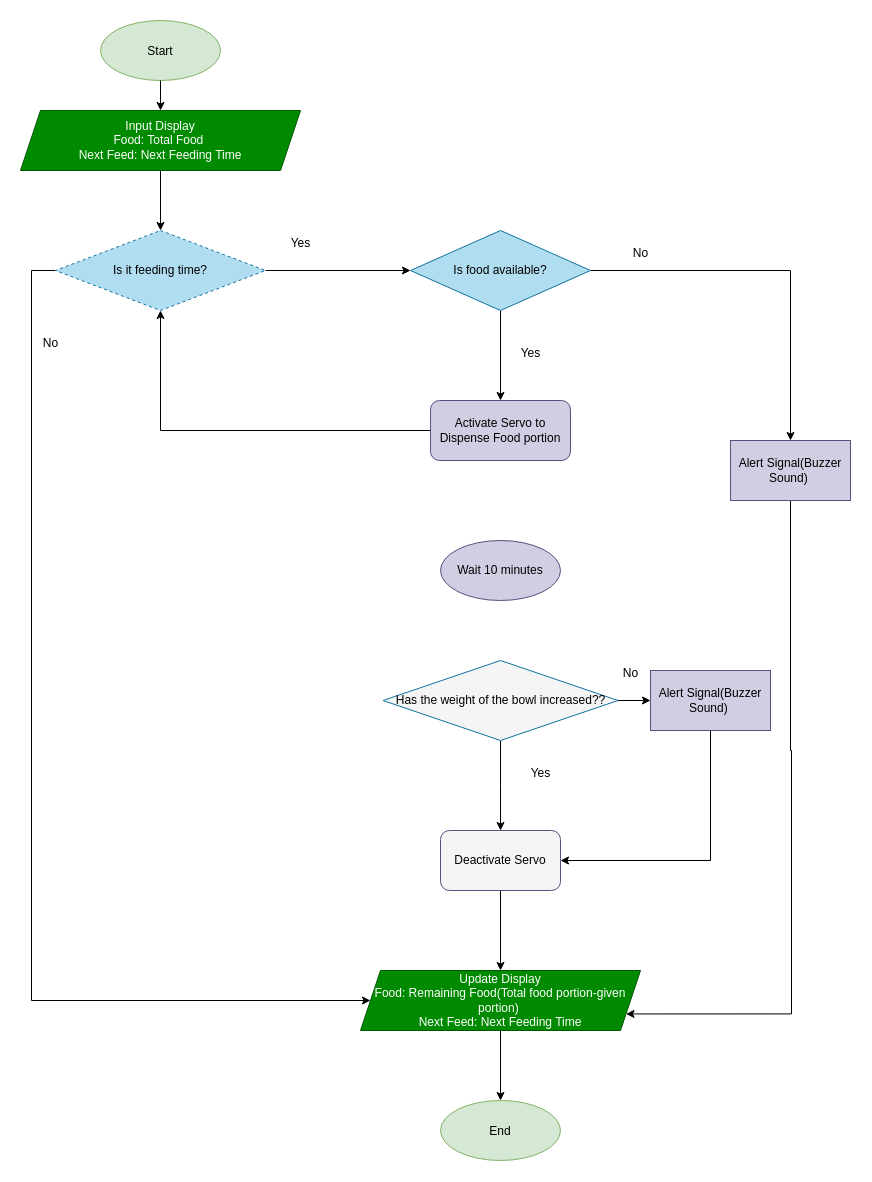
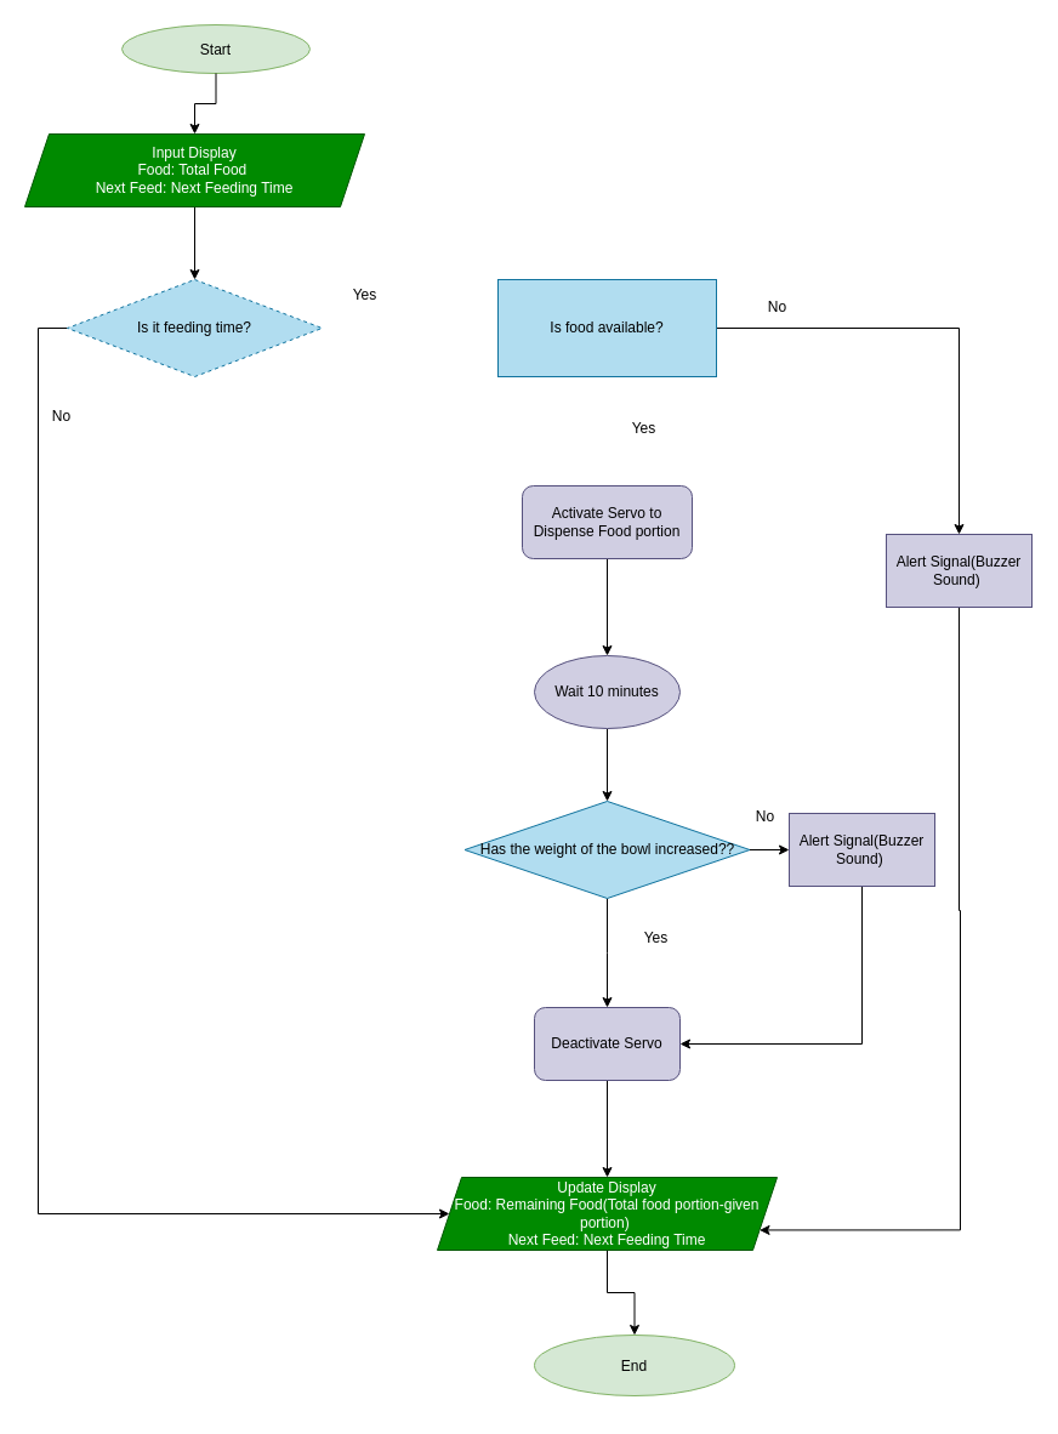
  <mxCell id="0" />
  <mxCell id="1" parent="0" />
  <mxCell id="2" value="" style="edgeStyle=orthogonalEdgeStyle;rounded=0;orthogonalLoop=1;jettySize=auto;html=1;" edge="1" parent="1" source="34" target="6"><mxGeometry relative="1" as="geometry" /></mxCell>
- <mxCell id="3" value="Start" style="shape=ellipse;fillColor=#d5e8d4;strokeColor=#82b366;" vertex="1" parent="1"><mxGeometry x="100" y="20" width="120" height="60" as="geometry" /></mxCell>
- <mxCell id="4" value="" style="edgeStyle=orthogonalEdgeStyle;rounded=0;orthogonalLoop=1;jettySize=auto;html=1;" edge="1" parent="1" source="6" target="9"><mxGeometry relative="1" as="geometry" /></mxCell>
+ <mxCell id="3" value="Start" style="shape=ellipse;fillColor=#d5e8d4;strokeColor=#82b366;" vertex="1" parent="1"><mxGeometry x="100" y="20" width="155" height="40" as="geometry" /></mxCell>
  <mxCell id="5" style="edgeStyle=orthogonalEdgeStyle;rounded=0;orthogonalLoop=1;jettySize=auto;html=1;entryX=0;entryY=0.5;entryDx=0;entryDy=0;" edge="1" parent="1" source="6" target="22"><mxGeometry relative="1" as="geometry"><mxPoint x="30" y="1000" as="targetPoint" /><Array as="points"><mxPoint x="31" y="270" /><mxPoint x="31" y="1000" /></Array></mxGeometry></mxCell>
  <mxCell id="6" value="Is it feeding time?" style="rhombus;whiteSpace=wrap;html=1;fillColor=#b1ddf0;strokeColor=#10739e;dashed=1;" vertex="1" parent="1"><mxGeometry x="55" y="230" width="210" height="80" as="geometry" /></mxCell>
- <mxCell id="7" value="" style="edgeStyle=orthogonalEdgeStyle;rounded=0;orthogonalLoop=1;jettySize=auto;html=1;" edge="1" parent="1" source="9" target="11"><mxGeometry relative="1" as="geometry" /></mxCell>
  <mxCell id="8" value="" style="edgeStyle=orthogonalEdgeStyle;rounded=0;orthogonalLoop=1;jettySize=auto;html=1;" edge="1" parent="1" source="9" target="24"><mxGeometry relative="1" as="geometry" /></mxCell>
- <mxCell id="9" value="Is food available?" style="rhombus;whiteSpace=wrap;html=1;fillColor=#b1ddf0;strokeColor=#10739e;" vertex="1" parent="1"><mxGeometry x="410" y="230" width="180" height="80" as="geometry" /></mxCell>
- <mxCell id="10" value="" style="edgeStyle=orthogonalEdgeStyle;rounded=0;orthogonalLoop=1;jettySize=auto;html=1;" edge="1" parent="1" source="11" target="6"><mxGeometry relative="1" as="geometry" /></mxCell>
+ <mxCell id="9" value="Is food available?" style="whiteSpace=wrap;html=1;fillColor=#b1ddf0;strokeColor=#10739e;rounded=0;" vertex="1" parent="1"><mxGeometry x="410" y="230" width="180" height="80" as="geometry" /></mxCell>
+ <mxCell id="10" value="" style="edgeStyle=orthogonalEdgeStyle;rounded=0;orthogonalLoop=1;jettySize=auto;html=1;" edge="1" parent="1" source="11" target="16"><mxGeometry relative="1" as="geometry" /></mxCell>
  <mxCell id="11" value="Activate Servo to Dispense Food portion" style="whiteSpace=wrap;html=1;fillColor=#d0cee2;strokeColor=#56517e;rounded=1;" vertex="1" parent="1"><mxGeometry x="430" y="400" width="140" height="60" as="geometry" /></mxCell>
  <mxCell id="12" value="" style="edgeStyle=orthogonalEdgeStyle;rounded=0;orthogonalLoop=1;jettySize=auto;html=1;" edge="1" parent="1" source="14"><mxGeometry relative="1" as="geometry"><mxPoint x="500" y="830" as="targetPoint" /></mxGeometry></mxCell>
  <mxCell id="13" style="edgeStyle=orthogonalEdgeStyle;rounded=0;orthogonalLoop=1;jettySize=auto;html=1;exitX=1;exitY=0.5;exitDx=0;exitDy=0;entryX=0;entryY=0.5;entryDx=0;entryDy=0;" edge="1" parent="1" source="14" target="26"><mxGeometry relative="1" as="geometry" /></mxCell>
- <mxCell id="14" value="Has the weight of the bowl increased??" style="rhombus;whiteSpace=wrap;html=1;fillColor=#f5f5f5;strokeColor=#10739e;" vertex="1" parent="1"><mxGeometry x="382.5" y="660" width="235" height="80" as="geometry" /></mxCell>
+ <mxCell id="14" value="Has the weight of the bowl increased??" style="rhombus;whiteSpace=wrap;html=1;fillColor=#b1ddf0;strokeColor=#10739e;" vertex="1" parent="1"><mxGeometry x="382.5" y="660" width="235" height="80" as="geometry" /></mxCell>
+ <mxCell id="15" value="" style="edgeStyle=orthogonalEdgeStyle;rounded=0;orthogonalLoop=1;jettySize=auto;html=1;" edge="1" parent="1" source="16" target="14"><mxGeometry relative="1" as="geometry" /></mxCell>
  <mxCell id="16" value="Wait 10 minutes" style="ellipse;whiteSpace=wrap;html=1;fillColor=#d0cee2;strokeColor=#56517e;" vertex="1" parent="1"><mxGeometry x="440" y="540" width="120" height="60" as="geometry" /></mxCell>
  <mxCell id="17" value="" style="edgeStyle=orthogonalEdgeStyle;rounded=0;orthogonalLoop=1;jettySize=auto;html=1;" edge="1" parent="1" target="19"><mxGeometry relative="1" as="geometry"><mxPoint x="500" y="890" as="sourcePoint" /></mxGeometry></mxCell>
  <mxCell id="18" value="" style="edgeStyle=orthogonalEdgeStyle;rounded=0;orthogonalLoop=1;jettySize=auto;html=1;" edge="1" parent="1" source="19" target="22"><mxGeometry relative="1" as="geometry" /></mxCell>
- <mxCell id="19" value="Deactivate Servo" style="rounded=1;whiteSpace=wrap;html=1;fillColor=#f5f5f5;strokeColor=#56517e;" vertex="1" parent="1"><mxGeometry x="440" y="830" width="120" height="60" as="geometry" /></mxCell>
- <mxCell id="20" value="End" style="shape=ellipse;fillColor=#d5e8d4;strokeColor=#82b366;" vertex="1" parent="1"><mxGeometry x="440" y="1100" width="120" height="60" as="geometry" /></mxCell>
+ <mxCell id="19" value="Deactivate Servo" style="rounded=1;whiteSpace=wrap;html=1;fillColor=#d0cee2;strokeColor=#56517e;" vertex="1" parent="1"><mxGeometry x="440" y="830" width="120" height="60" as="geometry" /></mxCell>
+ <mxCell id="20" value="End" style="shape=ellipse;fillColor=#d5e8d4;strokeColor=#82b366;" vertex="1" parent="1"><mxGeometry x="440" y="1100" width="165" height="50" as="geometry" /></mxCell>
  <mxCell id="21" value="" style="edgeStyle=orthogonalEdgeStyle;rounded=0;orthogonalLoop=1;jettySize=auto;html=1;" edge="1" parent="1" source="22" target="20"><mxGeometry relative="1" as="geometry" /></mxCell>
  <mxCell id="22" value="Update Display&lt;br&gt;Food: Remaining Food(Total food portion-given portion)&amp;nbsp;&lt;br&gt;Next Feed: Next Feeding Time" style="shape=parallelogram;perimeter=parallelogramPerimeter;whiteSpace=wrap;html=1;fixedSize=1;fillColor=#008a00;strokeColor=#005700;fontColor=#ffffff;" vertex="1" parent="1"><mxGeometry x="360" y="970" width="280" height="60" as="geometry" /></mxCell>
  <mxCell id="23" style="edgeStyle=orthogonalEdgeStyle;rounded=0;orthogonalLoop=1;jettySize=auto;html=1;entryX=1;entryY=0.75;entryDx=0;entryDy=0;" edge="1" parent="1" source="24" target="22"><mxGeometry relative="1" as="geometry"><mxPoint x="790" y="1000" as="targetPoint" /><Array as="points"><mxPoint x="790" y="750" /><mxPoint x="791" y="750" /><mxPoint x="791" y="1013" /></Array></mxGeometry></mxCell>
  <mxCell id="24" value="Alert Signal(Buzzer Sound)&amp;nbsp;" style="whiteSpace=wrap;html=1;fillColor=#d0cee2;strokeColor=#56517e;" vertex="1" parent="1"><mxGeometry x="730" y="440" width="120" height="60" as="geometry" /></mxCell>
  <mxCell id="25" style="edgeStyle=orthogonalEdgeStyle;rounded=0;orthogonalLoop=1;jettySize=auto;html=1;entryX=1;entryY=0.5;entryDx=0;entryDy=0;" edge="1" parent="1" source="26" target="19"><mxGeometry relative="1" as="geometry"><mxPoint x="710" y="860" as="targetPoint" /><Array as="points"><mxPoint x="710" y="860" /></Array></mxGeometry></mxCell>
  <mxCell id="26" value="Alert Signal(Buzzer Sound)&amp;nbsp;" style="whiteSpace=wrap;html=1;fillColor=#d0cee2;strokeColor=#56517e;" vertex="1" parent="1"><mxGeometry x="650" y="670" width="120" height="60" as="geometry" /></mxCell>
  <mxCell id="27" value="Yes" style="text;html=1;align=center;verticalAlign=middle;resizable=0;points=[];autosize=1;strokeColor=none;fillColor=none;" vertex="1" parent="1"><mxGeometry x="280" y="228" width="40" height="30" as="geometry" /></mxCell>
  <mxCell id="28" value="No" style="text;html=1;align=center;verticalAlign=middle;resizable=0;points=[];autosize=1;strokeColor=none;fillColor=none;" vertex="1" parent="1"><mxGeometry x="30" y="328" width="40" height="30" as="geometry" /></mxCell>
  <mxCell id="29" value="No" style="text;html=1;align=center;verticalAlign=middle;resizable=0;points=[];autosize=1;strokeColor=none;fillColor=none;" vertex="1" parent="1"><mxGeometry x="620" y="238" width="40" height="30" as="geometry" /></mxCell>
  <mxCell id="30" value="Yes" style="text;html=1;align=center;verticalAlign=middle;resizable=0;points=[];autosize=1;strokeColor=none;fillColor=none;" vertex="1" parent="1"><mxGeometry x="510" y="338" width="40" height="30" as="geometry" /></mxCell>
  <mxCell id="31" value="No" style="text;html=1;align=center;verticalAlign=middle;resizable=0;points=[];autosize=1;strokeColor=none;fillColor=none;" vertex="1" parent="1"><mxGeometry x="610" y="658" width="40" height="30" as="geometry" /></mxCell>
  <mxCell id="32" value="Yes" style="text;html=1;align=center;verticalAlign=middle;resizable=0;points=[];autosize=1;strokeColor=none;fillColor=none;" vertex="1" parent="1"><mxGeometry x="520" y="758" width="40" height="30" as="geometry" /></mxCell>
  <mxCell id="33" value="" style="edgeStyle=orthogonalEdgeStyle;rounded=0;orthogonalLoop=1;jettySize=auto;html=1;" edge="1" parent="1" source="3" target="34"><mxGeometry relative="1" as="geometry"><mxPoint x="160" y="80" as="sourcePoint" /><mxPoint x="160" y="230" as="targetPoint" /></mxGeometry></mxCell>
  <mxCell id="34" value="Input Display&lt;br&gt;Food: Total Food&amp;nbsp;&lt;br&gt;Next Feed: Next Feeding Time" style="shape=parallelogram;perimeter=parallelogramPerimeter;whiteSpace=wrap;html=1;fixedSize=1;fillColor=#008a00;strokeColor=#005700;fontColor=#ffffff;" vertex="1" parent="1"><mxGeometry x="20" y="110" width="280" height="60" as="geometry" /></mxCell>
